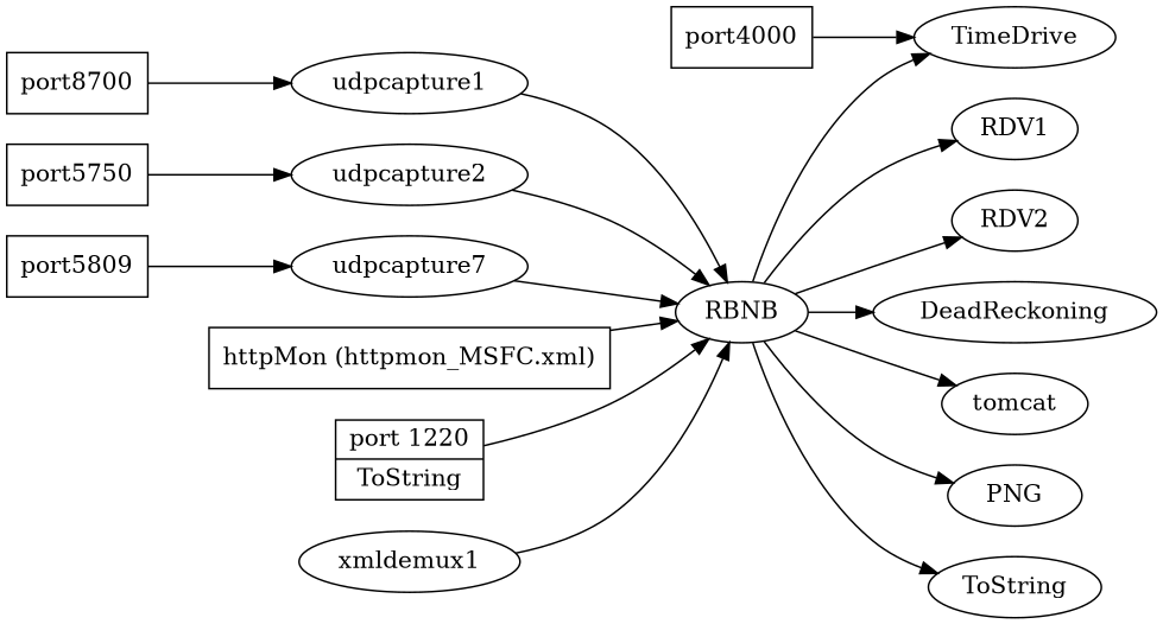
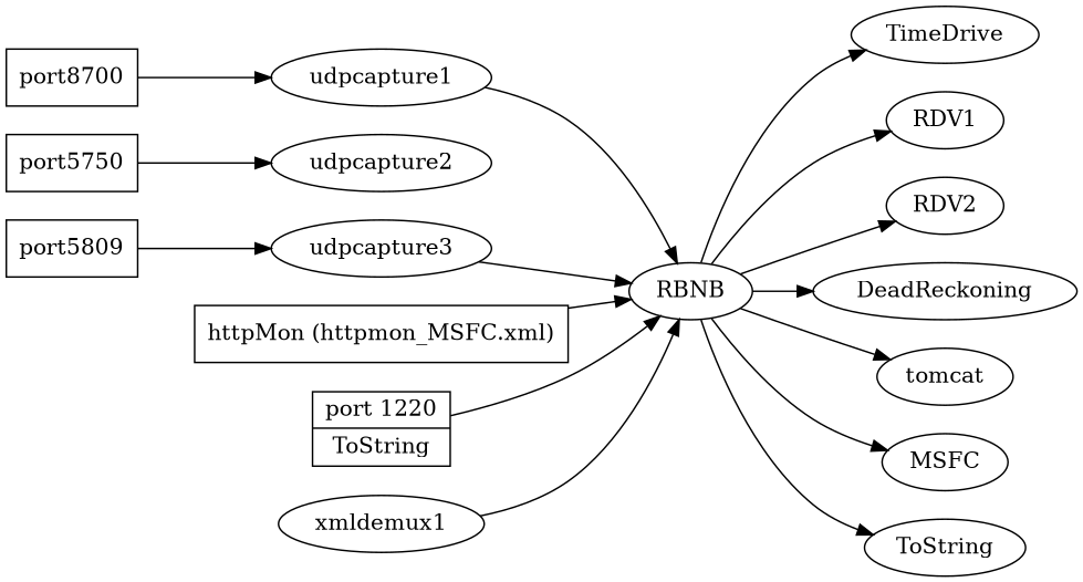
  digraph {
    rankdir=LR
    n1 [label=port8700 shape=box]
    udpcapture1
    RBNB
    port5750 [shape=box]
    udpcapture2
    n6 [label=port5809 shape=box]
-   udpcapture3 [label=udpcapture7]
+   udpcapture3
    n8 [label="httpMon (httpmon_MSFC.xml)" shape=box]
    TimeDrive
    RDV1
    RDV2
    DeadReckoning
    tomcat
-   PNG
+   PNG [label=MSFC]
    ToString
-   port4000 [shape=box]
    n17 [label="<f0>port 1220|<f1>ToString" shape=record]
    xmldemux1
    n1 -> udpcapture1
    udpcapture1 -> RBNB
    RBNB -> TimeDrive
    RBNB -> RDV1
    RBNB -> RDV2
    RBNB -> DeadReckoning
    RBNB -> tomcat
    RBNB -> PNG
    RBNB -> ToString
    port5750 -> udpcapture2
-   udpcapture2 -> RBNB
    n6 -> udpcapture3
    udpcapture3 -> RBNB
    n8 -> RBNB
-   port4000 -> TimeDrive
    n17 -> RBNB
    xmldemux1 -> RBNB
  }
